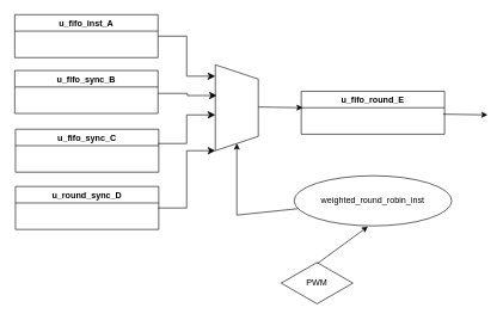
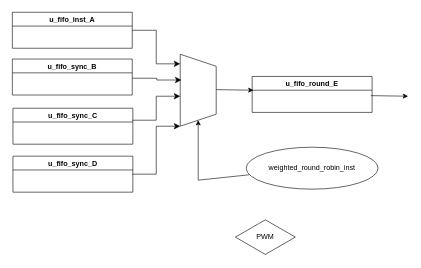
  <mxCell id="0" />
  <mxCell id="1" parent="0" />
  <mxCell id="2" value="u_fifo_inst_A" style="swimlane;" vertex="1" parent="1"><mxGeometry x="20" y="20" width="200" height="60" as="geometry" /></mxCell>
  <mxCell id="3" value="u_fifo_sync_B" style="swimlane;" vertex="1" parent="1"><mxGeometry x="20" y="98" width="200" height="60" as="geometry" /></mxCell>
  <mxCell id="4" value="u_fifo_sync_C" style="swimlane;" vertex="1" parent="1"><mxGeometry x="21" y="180" width="200" height="60" as="geometry" /></mxCell>
- <mxCell id="5" value="u_round_sync_D" style="swimlane;" vertex="1" parent="1"><mxGeometry x="21" y="260" width="200" height="60" as="geometry" /></mxCell>
+ <mxCell id="5" value="u_fifo_sync_D" style="swimlane;" vertex="1" parent="1"><mxGeometry x="21" y="260" width="200" height="60" as="geometry" /></mxCell>
  <mxCell id="6" value="weighted_round_robin_inst" style="ellipse;whiteSpace=wrap;html=1;align=center;newEdgeStyle={&quot;edgeStyle&quot;:&quot;entityRelationEdgeStyle&quot;,&quot;startArrow&quot;:&quot;none&quot;,&quot;endArrow&quot;:&quot;none&quot;,&quot;segment&quot;:10,&quot;curved&quot;:1,&quot;sourcePerimeterSpacing&quot;:0,&quot;targetPerimeterSpacing&quot;:0};treeFolding=1;treeMoving=1;" vertex="1" parent="1"><mxGeometry x="410" y="245" width="220" height="70" as="geometry" /></mxCell>
  <mxCell id="7" value="PWM" style="html=1;whiteSpace=wrap;aspect=fixed;shape=isoRectangle;" vertex="1" parent="1"><mxGeometry x="392" y="365" width="100" height="60" as="geometry" /></mxCell>
  <mxCell id="8" value="u_fifo_round_E" style="swimlane;" vertex="1" parent="1"><mxGeometry x="420" y="127" width="200" height="60" as="geometry" /></mxCell>
  <mxCell id="9" value="" style="shape=trapezoid;perimeter=trapezoidPerimeter;whiteSpace=wrap;html=1;fixedSize=1;rotation=90;" vertex="1" parent="1"><mxGeometry x="270" y="120" width="120" height="60" as="geometry" /></mxCell>
- <mxCell id="10" value="" style="endArrow=classic;html=1;rounded=0;entryX=0.468;entryY=1.014;entryDx=0;entryDy=0;entryPerimeter=0;exitX=0.5;exitY=0.05;exitDx=0;exitDy=0;exitPerimeter=0;" edge="1" parent="1" source="7" target="6"><mxGeometry width="50" height="50" relative="1" as="geometry"><mxPoint x="440" y="400" as="sourcePoint" /><mxPoint x="490" y="350" as="targetPoint" /></mxGeometry></mxCell>
  <mxCell id="11" value="" style="endArrow=classic;html=1;rounded=0;entryX=1;entryY=0.5;entryDx=0;entryDy=0;" edge="1" parent="1" target="9"><mxGeometry width="50" height="50" relative="1" as="geometry"><mxPoint x="330" y="300" as="sourcePoint" /><mxPoint x="340" y="250" as="targetPoint" /></mxGeometry></mxCell>
  <mxCell id="12" value="" style="endArrow=none;html=1;rounded=0;" edge="1" parent="1" target="6"><mxGeometry width="50" height="50" relative="1" as="geometry"><mxPoint x="330" y="300" as="sourcePoint" /><mxPoint x="350" y="360" as="targetPoint" /></mxGeometry></mxCell>
  <mxCell id="13" value="" style="endArrow=classic;html=1;rounded=0;entryX=0.01;entryY=0.383;entryDx=0;entryDy=0;entryPerimeter=0;" edge="1" parent="1" target="8"><mxGeometry width="50" height="50" relative="1" as="geometry"><mxPoint x="360" y="149" as="sourcePoint" /><mxPoint x="420" y="154" as="targetPoint" /></mxGeometry></mxCell>
  <mxCell id="14" value="" style="edgeStyle=elbowEdgeStyle;elbow=horizontal;endArrow=classic;html=1;curved=0;rounded=0;endSize=8;startSize=8;entryX=1;entryY=1;entryDx=0;entryDy=0;" edge="1" parent="1" target="9"><mxGeometry width="50" height="50" relative="1" as="geometry"><mxPoint x="220" y="290" as="sourcePoint" /><mxPoint x="270" y="240" as="targetPoint" /></mxGeometry></mxCell>
  <mxCell id="15" value="" style="edgeStyle=elbowEdgeStyle;elbow=horizontal;endArrow=classic;html=1;curved=0;rounded=0;endSize=8;startSize=8;entryX=0.75;entryY=1;entryDx=0;entryDy=0;" edge="1" parent="1"><mxGeometry width="50" height="50" relative="1" as="geometry"><mxPoint x="220" y="200" as="sourcePoint" /><mxPoint x="300" y="160" as="targetPoint" /></mxGeometry></mxCell>
  <mxCell id="16" value="" style="edgeStyle=elbowEdgeStyle;elbow=horizontal;endArrow=classic;html=1;curved=0;rounded=0;endSize=8;startSize=8;entryX=0.358;entryY=0.967;entryDx=0;entryDy=0;entryPerimeter=0;" edge="1" parent="1" target="9"><mxGeometry width="50" height="50" relative="1" as="geometry"><mxPoint x="220" y="130" as="sourcePoint" /><mxPoint x="270" y="80" as="targetPoint" /></mxGeometry></mxCell>
  <mxCell id="17" value="" style="edgeStyle=elbowEdgeStyle;elbow=horizontal;endArrow=classic;html=1;curved=0;rounded=0;endSize=8;startSize=8;entryX=0.133;entryY=1;entryDx=0;entryDy=0;entryPerimeter=0;" edge="1" parent="1" target="9"><mxGeometry width="50" height="50" relative="1" as="geometry"><mxPoint x="220" y="50" as="sourcePoint" /><mxPoint x="270" y="0" as="targetPoint" /></mxGeometry></mxCell>
  <mxCell id="18" value="" style="endArrow=classic;html=1;rounded=0;entryX=0.01;entryY=0.383;entryDx=0;entryDy=0;entryPerimeter=0;" edge="1" parent="1"><mxGeometry width="50" height="50" relative="1" as="geometry"><mxPoint x="618" y="159" as="sourcePoint" /><mxPoint x="680" y="160" as="targetPoint" /></mxGeometry></mxCell>
